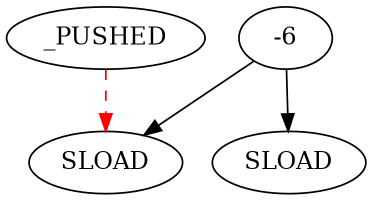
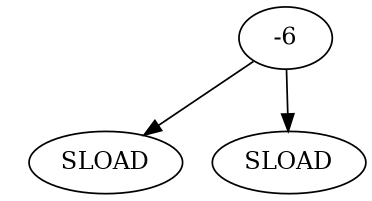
  digraph {
    node [shape=oval]
    edge [style=solid]
    n1 [label=SLOAD]
    n2 [label=SLOAD]
-   n3 [label=_PUSHED]
    -6 [shape=""]
-   n3 -> n1 [color=red style=dashed]
    -6 -> n1
    -6 -> n2
  }
